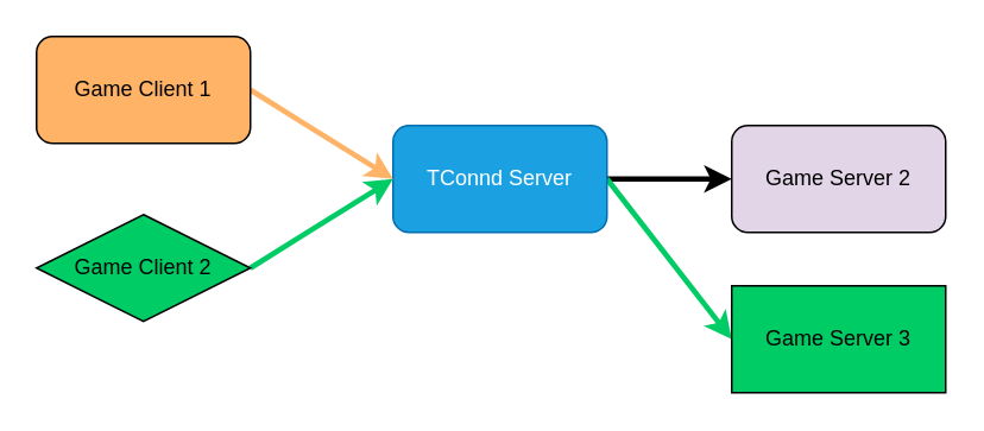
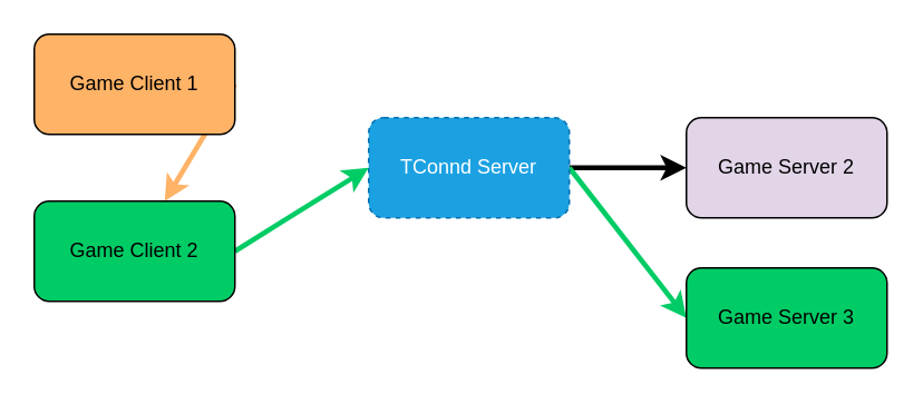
  <mxCell id="0" />
  <mxCell id="1" parent="0" />
  <mxCell id="2" style="edgeStyle=none;rounded=0;orthogonalLoop=1;jettySize=auto;html=1;exitX=1;exitY=0.5;exitDx=0;exitDy=0;entryX=0;entryY=0.5;entryDx=0;entryDy=0;strokeWidth=3;" edge="1" parent="1" source="4" target="5"><mxGeometry relative="1" as="geometry" /></mxCell>
  <mxCell id="3" style="edgeStyle=none;rounded=0;orthogonalLoop=1;jettySize=auto;html=1;exitX=1;exitY=0.5;exitDx=0;exitDy=0;entryX=0;entryY=0.5;entryDx=0;entryDy=0;strokeWidth=3;strokeColor=#00CC66;" edge="1" parent="1" source="4" target="6"><mxGeometry relative="1" as="geometry" /></mxCell>
- <mxCell id="4" value="TConnd Server" style="rounded=1;whiteSpace=wrap;html=1;fillColor=#1ba1e2;strokeColor=#006EAF;fontColor=#ffffff;" vertex="1" parent="1"><mxGeometry x="220" y="70" width="120" height="60" as="geometry" /></mxCell>
+ <mxCell id="4" value="TConnd Server" style="rounded=1;whiteSpace=wrap;html=1;fillColor=#1ba1e2;strokeColor=#006EAF;fontColor=#ffffff;dashed=1;" vertex="1" parent="1"><mxGeometry x="220" y="70" width="120" height="60" as="geometry" /></mxCell>
  <mxCell id="5" value="Game Server 2" style="rounded=1;whiteSpace=wrap;html=1;fillColor=#E1D5E7;" vertex="1" parent="1"><mxGeometry x="410" y="70" width="120" height="60" as="geometry" /></mxCell>
- <mxCell id="6" value="Game Server 3" style="whiteSpace=wrap;html=1;fillColor=#00CC66;rounded=0;" vertex="1" parent="1"><mxGeometry x="410" y="160" width="120" height="60" as="geometry" /></mxCell>
- <mxCell id="7" style="rounded=0;orthogonalLoop=1;jettySize=auto;html=1;exitX=1;exitY=0.5;exitDx=0;exitDy=0;entryX=0;entryY=0.5;entryDx=0;entryDy=0;fillColor=#cdeb8b;strokeWidth=3;strokeColor=#FFB366;" edge="1" parent="1" source="8" target="4"><mxGeometry relative="1" as="geometry" /></mxCell>
+ <mxCell id="6" value="Game Server 3" style="rounded=1;whiteSpace=wrap;html=1;fillColor=#00CC66;" vertex="1" parent="1"><mxGeometry x="410" y="160" width="120" height="60" as="geometry" /></mxCell>
+ <mxCell id="7" style="rounded=0;orthogonalLoop=1;jettySize=auto;html=1;exitX=1;exitY=0.5;exitDx=0;exitDy=0;fillColor=#cdeb8b;strokeWidth=3;strokeColor=#FFB366;" edge="1" parent="1" source="8" target="10"><mxGeometry relative="1" as="geometry" /></mxCell>
  <mxCell id="8" value="Game Client 1" style="rounded=1;whiteSpace=wrap;html=1;fillColor=#FFB366;" vertex="1" parent="1"><mxGeometry x="20" y="20" width="120" height="60" as="geometry" /></mxCell>
  <mxCell id="9" style="edgeStyle=none;rounded=0;orthogonalLoop=1;jettySize=auto;html=1;exitX=1;exitY=0.5;exitDx=0;exitDy=0;entryX=0;entryY=0.5;entryDx=0;entryDy=0;strokeWidth=3;strokeColor=#00CC66;" edge="1" parent="1" source="10" target="4"><mxGeometry relative="1" as="geometry" /></mxCell>
- <mxCell id="10" value="Game Client 2" style="rhombus;whiteSpace=wrap;html=1;fillColor=#00CC66;" vertex="1" parent="1"><mxGeometry x="20" y="120" width="120" height="60" as="geometry" /></mxCell>
+ <mxCell id="10" value="Game Client 2" style="rounded=1;whiteSpace=wrap;html=1;fillColor=#00CC66;" vertex="1" parent="1"><mxGeometry x="20" y="120" width="120" height="60" as="geometry" /></mxCell>
